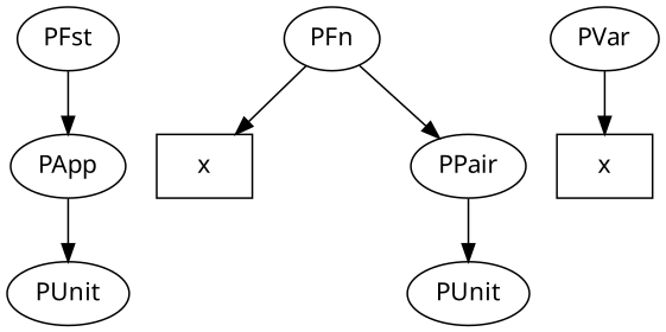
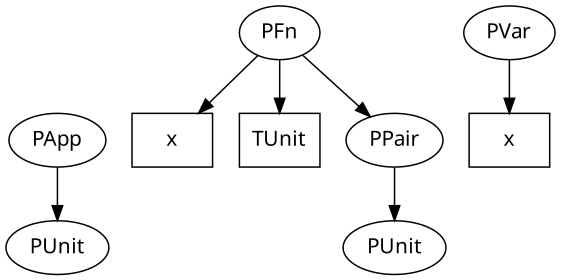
  digraph {
    fontname="Noto Sans"
    node [fontname="Noto Sans"]
    edge [fontname="Noto Sans"]
-   n1 [label=PFst]
    n2 [label=PApp]
    n3 [label=PUnit]
    n4 [label=PFn]
    n5 [label=x shape=box]
+   n6 [label=TUnit shape=box]
    n7 [label=PPair]
    n8 [label=PUnit]
    n9 [label=PVar]
    n10 [label=x shape=box]
-   n1 -> n2
    n2 -> n3
    n4 -> n5
+   n4 -> n6
    n4 -> n7
    n7 -> n8
    n9 -> n10
  }
